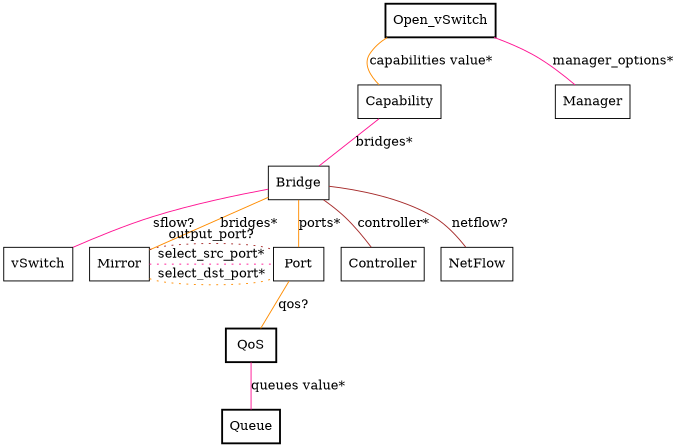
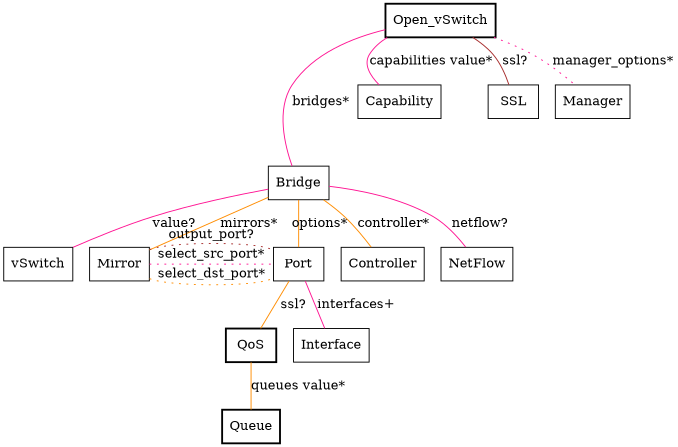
  digraph {
    node [shape=box]
    edge [arrowhead=none arrowtail=none color=deeppink dir=none]
    n1 [label=vSwitch]
    Bridge
    Mirror
    Port
    Controller
    NetFlow
    QoS [style=bold]
+   Interface
    Queue [style=bold]
    Open_vSwitch [style=bold]
    Capability
+   SSL
    Manager
-   Bridge -> n1 [label="sflow?"]
-   Bridge -> Mirror [color=darkorange label="bridges*"]
-   Bridge -> Port [color=darkorange label="ports*"]
-   Bridge -> Controller [color=brown label="controller*"]
-   Bridge -> NetFlow [color=brown label="netflow?"]
+   Bridge -> n1 [label="value?"]
+   Bridge -> Mirror [color=darkorange label="mirrors*"]
+   Bridge -> Port [color=darkorange label="options*"]
+   Bridge -> Controller [color=darkorange label="controller*"]
+   Bridge -> NetFlow [label="netflow?"]
    Mirror -> Port [constraint=false label="select_src_port*" style=dotted]
    Mirror -> Port [color=brown constraint=false label="output_port?" style=dotted]
    Mirror -> Port [color=darkorange constraint=false label="select_dst_port*" style=dotted]
-   Port -> QoS [color=darkorange label="qos?"]
-   QoS -> Queue [label="queues value*"]
-   Capability -> Bridge [label="bridges*"]
-   Open_vSwitch -> Capability [color=darkorange label="capabilities value*"]
-   Open_vSwitch -> Manager [label="manager_options*"]
+   Port -> QoS [color=darkorange label="ssl?"]
+   Port -> Interface [label="interfaces+"]
+   QoS -> Queue [color=darkorange label="queues value*"]
+   Open_vSwitch -> Bridge [label="bridges*"]
+   Open_vSwitch -> Capability [label="capabilities value*"]
+   Open_vSwitch -> SSL [color=brown label="ssl?"]
+   Open_vSwitch -> Manager [label="manager_options*" style=dotted]
  }
